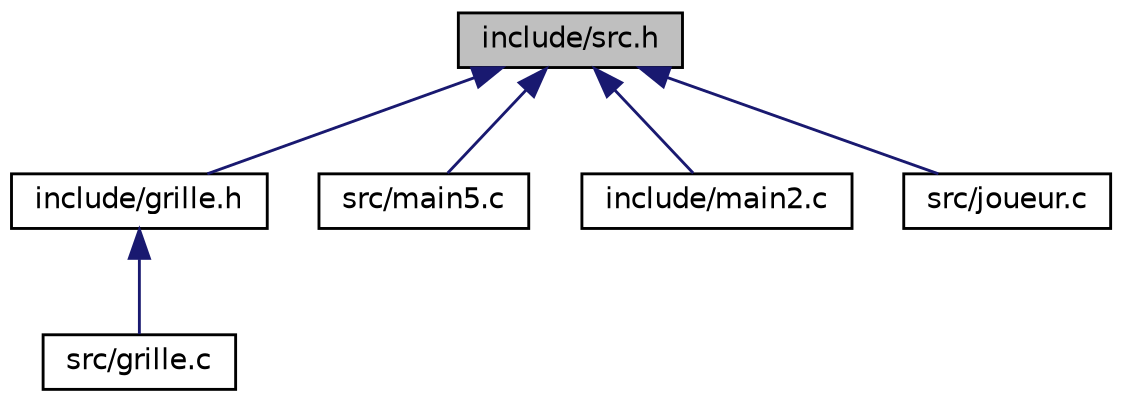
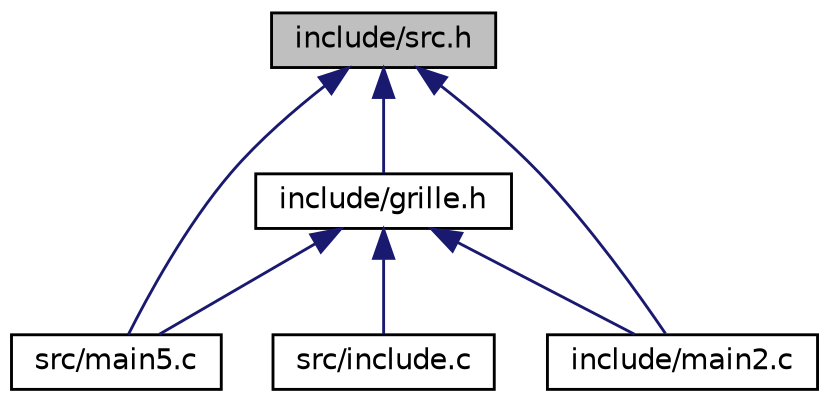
  digraph {
    node [color=black fillcolor=white fontname=Helvetica fontsize=10 shape=record style=filled]
    edge [color=midnightblue dir=back fontname=Helvetica fontsize=10 labelfontname=Helvetica labelfontsize=10 style=solid]
    n1 [fillcolor=grey75 fontcolor=black height=0.2 label="include/src.h" width=0.4]
    n2 [height=0.2 label="include/grille.h" width=0.4]
    n3 [height=0.2 label="src/main5.c" width=0.4]
    n4 [height=0.2 label="include/main2.c" width=0.4]
-   n5 [height=0.2 label="src/joueur.c" width=0.4]
-   n6 [height=0.2 label="src/grille.c" width=0.4]
+   n6 [height=0.2 label="src/include.c" width=0.4]
    n1 -> n2
    n1 -> n3
    n1 -> n4
-   n1 -> n5
+   n2 -> n3
+   n2 -> n4
    n2 -> n6
  }
